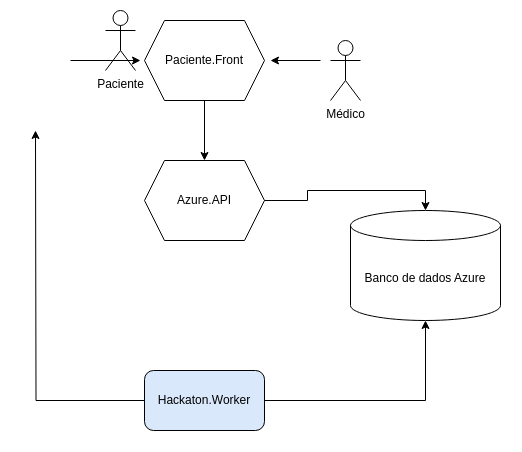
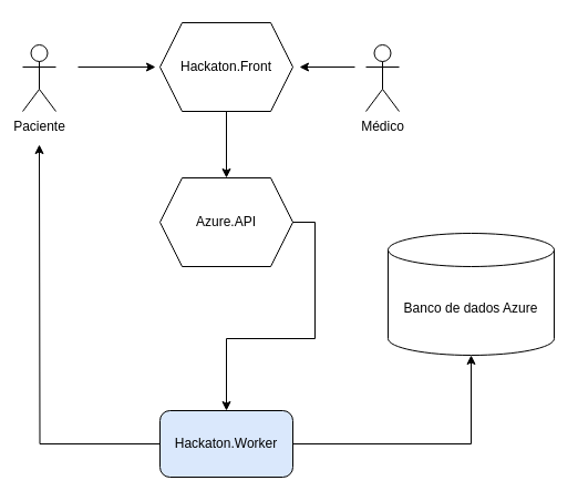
  <mxCell id="0" />
  <mxCell id="1" parent="0" />
- <mxCell id="2" value="Paciente&lt;div&gt;&lt;br&gt;&lt;/div&gt;" style="shape=umlActor;verticalLabelPosition=bottom;verticalAlign=top;html=1;outlineConnect=0;" parent="1" vertex="1"><mxGeometry x="105" y="10" width="30" height="60" as="geometry" /></mxCell>
+ <mxCell id="2" value="Paciente&lt;div&gt;&lt;br&gt;&lt;/div&gt;" style="shape=umlActor;verticalLabelPosition=bottom;verticalAlign=top;html=1;outlineConnect=0;" parent="1" vertex="1"><mxGeometry x="20" y="40" width="30" height="60" as="geometry" /></mxCell>
  <mxCell id="3" value="Azure.API" style="shape=hexagon;perimeter=hexagonPerimeter2;whiteSpace=wrap;html=1;fixedSize=1;" parent="1" vertex="1"><mxGeometry x="144" y="160" width="120" height="80" as="geometry" /></mxCell>
  <mxCell id="4" value="Banco de dados Azure" style="shape=cylinder3;whiteSpace=wrap;html=1;boundedLbl=1;backgroundOutline=1;size=15;" parent="1" vertex="1"><mxGeometry x="350" y="210" width="150" height="110" as="geometry" /></mxCell>
  <mxCell id="5" value="&lt;div&gt;Médico&lt;/div&gt;" style="shape=umlActor;verticalLabelPosition=bottom;verticalAlign=top;html=1;outlineConnect=0;" parent="1" vertex="1"><mxGeometry x="330" y="40" width="30" height="60" as="geometry" /></mxCell>
  <mxCell id="6" style="edgeStyle=orthogonalEdgeStyle;rounded=0;orthogonalLoop=1;jettySize=auto;html=1;exitX=0;exitY=0.5;exitDx=0;exitDy=0;" parent="1" source="7" edge="1"><mxGeometry relative="1" as="geometry"><mxPoint x="35" y="130" as="targetPoint" /></mxGeometry></mxCell>
  <mxCell id="7" value="Hackaton.Worker" style="rounded=1;whiteSpace=wrap;html=1;fillColor=#dae8fc;" parent="1" vertex="1"><mxGeometry x="144" y="370" width="120" height="60" as="geometry" /></mxCell>
- <mxCell id="8" style="edgeStyle=orthogonalEdgeStyle;rounded=0;orthogonalLoop=1;jettySize=auto;html=1;exitX=1;exitY=0.5;exitDx=0;exitDy=0;entryX=0.5;entryY=0;entryDx=0;entryDy=0;entryPerimeter=0;" parent="1" source="3" target="4" edge="1"><mxGeometry relative="1" as="geometry" /></mxCell>
+ <mxCell id="8" style="edgeStyle=orthogonalEdgeStyle;rounded=0;orthogonalLoop=1;jettySize=auto;html=1;exitX=1;exitY=0.5;exitDx=0;exitDy=0;" parent="1" source="3" target="7" edge="1"><mxGeometry relative="1" as="geometry" /></mxCell>
  <mxCell id="9" style="edgeStyle=orthogonalEdgeStyle;rounded=0;orthogonalLoop=1;jettySize=auto;html=1;exitX=1;exitY=0.5;exitDx=0;exitDy=0;entryX=0.5;entryY=1;entryDx=0;entryDy=0;entryPerimeter=0;" parent="1" source="7" target="4" edge="1"><mxGeometry relative="1" as="geometry" /></mxCell>
  <mxCell id="10" value="" style="endArrow=classic;html=1;rounded=0;" parent="1" edge="1"><mxGeometry width="50" height="50" relative="1" as="geometry"><mxPoint x="70" y="60" as="sourcePoint" /><mxPoint x="140" y="60" as="targetPoint" /></mxGeometry></mxCell>
  <mxCell id="11" value="" style="endArrow=classic;html=1;rounded=0;" parent="1" edge="1"><mxGeometry width="50" height="50" relative="1" as="geometry"><mxPoint x="320" y="60" as="sourcePoint" /><mxPoint x="270" y="60" as="targetPoint" /></mxGeometry></mxCell>
  <mxCell id="12" value="" style="edgeStyle=orthogonalEdgeStyle;rounded=0;orthogonalLoop=1;jettySize=auto;html=1;" edge="1" parent="1" source="13" target="3"><mxGeometry relative="1" as="geometry" /></mxCell>
- <mxCell id="13" value="Paciente.Front" style="shape=hexagon;perimeter=hexagonPerimeter2;whiteSpace=wrap;html=1;fixedSize=1;" vertex="1" parent="1"><mxGeometry x="144" y="20" width="120" height="80" as="geometry" /></mxCell>
+ <mxCell id="13" value="Hackaton.Front" style="shape=hexagon;perimeter=hexagonPerimeter2;whiteSpace=wrap;html=1;fixedSize=1;" vertex="1" parent="1"><mxGeometry x="144" y="20" width="120" height="80" as="geometry" /></mxCell>
